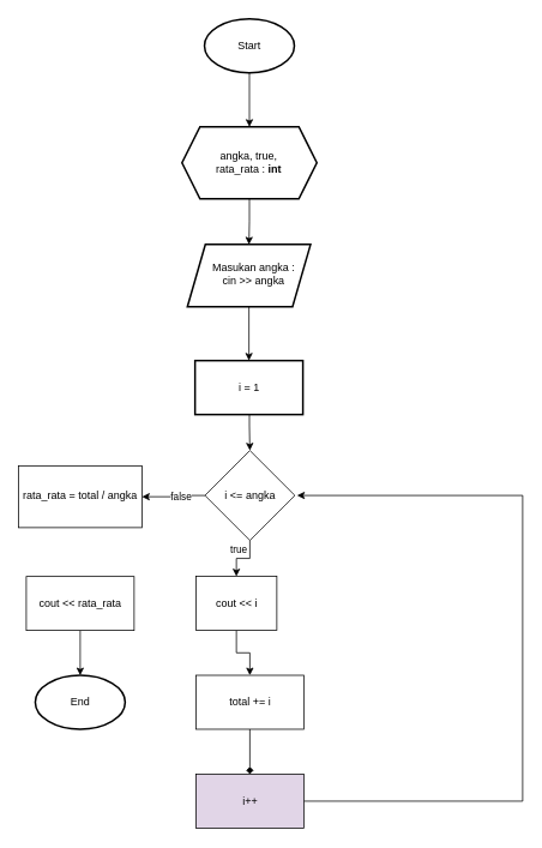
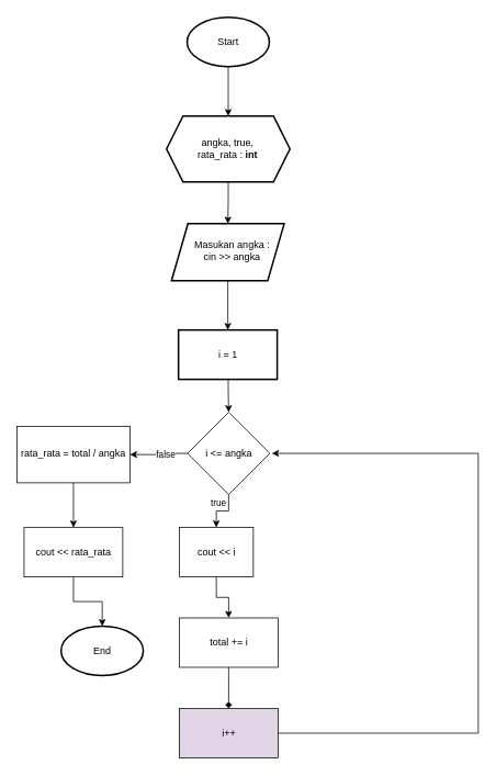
  <mxCell id="0" />
  <mxCell id="1" parent="0" />
  <mxCell id="2" value="" style="edgeStyle=orthogonalEdgeStyle;rounded=0;orthogonalLoop=1;jettySize=auto;html=1;" parent="1" source="12" target="17" edge="1"><mxGeometry relative="1" as="geometry" /></mxCell>
  <mxCell id="3" value="" style="edgeStyle=orthogonalEdgeStyle;rounded=0;orthogonalLoop=1;jettySize=auto;html=1;" parent="1" source="4" target="6" edge="1"><mxGeometry relative="1" as="geometry" /></mxCell>
  <mxCell id="4" value="Start" style="strokeWidth=2;html=1;shape=mxgraph.flowchart.start_1;whiteSpace=wrap;" parent="1" vertex="1"><mxGeometry x="227" y="20" width="100" height="60" as="geometry" /></mxCell>
  <mxCell id="5" value="" style="edgeStyle=orthogonalEdgeStyle;rounded=0;orthogonalLoop=1;jettySize=auto;html=1;" parent="1" source="6" target="9" edge="1"><mxGeometry relative="1" as="geometry" /></mxCell>
  <mxCell id="6" value="" style="shape=hexagon;perimeter=hexagonPerimeter2;whiteSpace=wrap;html=1;fixedSize=1;strokeWidth=2;" parent="1" vertex="1"><mxGeometry x="202" y="140" width="150" height="80" as="geometry" /></mxCell>
  <mxCell id="7" value="angka, true, rata_rata : &lt;b&gt;int&lt;/b&gt;" style="text;strokeColor=none;align=center;fillColor=none;html=1;verticalAlign=middle;whiteSpace=wrap;rounded=0;" parent="1" vertex="1"><mxGeometry x="220" y="170" width="112.5" height="20" as="geometry" /></mxCell>
  <mxCell id="8" value="" style="edgeStyle=orthogonalEdgeStyle;rounded=0;orthogonalLoop=1;jettySize=auto;html=1;" parent="1" source="9" target="11" edge="1"><mxGeometry relative="1" as="geometry" /></mxCell>
  <mxCell id="9" value="" style="shape=parallelogram;perimeter=parallelogramPerimeter;whiteSpace=wrap;html=1;fixedSize=1;strokeWidth=2;" parent="1" vertex="1"><mxGeometry x="208" y="270.88" width="137" height="69.12" as="geometry" /></mxCell>
  <mxCell id="10" value="Masukan angka :&lt;div&gt;cin &amp;gt;&amp;gt; angka&lt;/div&gt;" style="text;strokeColor=none;align=center;fillColor=none;html=1;verticalAlign=middle;whiteSpace=wrap;rounded=0;" parent="1" vertex="1"><mxGeometry x="227" y="288.88" width="110" height="30" as="geometry" /></mxCell>
  <mxCell id="11" value="" style="whiteSpace=wrap;html=1;strokeWidth=2;" parent="1" vertex="1"><mxGeometry x="216.5" y="400" width="120" height="60" as="geometry" /></mxCell>
  <mxCell id="12" value="i = 1" style="text;strokeColor=none;align=center;fillColor=none;html=1;verticalAlign=middle;whiteSpace=wrap;rounded=0;" parent="1" vertex="1"><mxGeometry x="247" y="415" width="60" height="30" as="geometry" /></mxCell>
  <mxCell id="13" value="" style="edgeStyle=orthogonalEdgeStyle;rounded=0;orthogonalLoop=1;jettySize=auto;html=1;" parent="1" source="17" target="19" edge="1"><mxGeometry relative="1" as="geometry" /></mxCell>
  <mxCell id="14" value="true" style="edgeLabel;html=1;align=center;verticalAlign=middle;resizable=0;points=[];" parent="13" vertex="1" connectable="0"><mxGeometry x="0.21" y="1" relative="1" as="geometry"><mxPoint y="-12" as="offset" /></mxGeometry></mxCell>
  <mxCell id="15" value="" style="edgeStyle=orthogonalEdgeStyle;rounded=0;orthogonalLoop=1;jettySize=auto;html=1;" parent="1" source="17" target="23" edge="1"><mxGeometry relative="1" as="geometry" /></mxCell>
  <mxCell id="16" value="false" style="edgeLabel;html=1;align=center;verticalAlign=middle;resizable=0;points=[];" parent="15" vertex="1" connectable="0"><mxGeometry x="0.151" relative="1" as="geometry"><mxPoint x="13" as="offset" /></mxGeometry></mxCell>
  <mxCell id="17" value="i &amp;lt;= angka" style="rhombus;whiteSpace=wrap;html=1;" parent="1" vertex="1"><mxGeometry x="227.5" y="500" width="100" height="100" as="geometry" /></mxCell>
  <mxCell id="18" value="" style="edgeStyle=orthogonalEdgeStyle;rounded=0;orthogonalLoop=1;jettySize=auto;html=1;" parent="1" source="19" target="25" edge="1"><mxGeometry relative="1" as="geometry" /></mxCell>
  <mxCell id="19" value="cout &amp;lt;&amp;lt; i" style="whiteSpace=wrap;html=1;" parent="1" vertex="1"><mxGeometry x="217.5" y="640" width="90" height="60" as="geometry" /></mxCell>
  <mxCell id="20" style="edgeStyle=orthogonalEdgeStyle;rounded=0;orthogonalLoop=1;jettySize=auto;html=1;" parent="1" source="21" edge="1"><mxGeometry relative="1" as="geometry"><mxPoint x="330" y="550" as="targetPoint" /><Array as="points"><mxPoint x="581" y="890" /><mxPoint x="581" y="550" /></Array></mxGeometry></mxCell>
  <mxCell id="21" value="i++" style="whiteSpace=wrap;html=1;fillColor=#e1d5e7;" parent="1" vertex="1"><mxGeometry x="217.5" y="860" width="120" height="60" as="geometry" /></mxCell>
+ <mxCell id="22" value="" style="edgeStyle=orthogonalEdgeStyle;rounded=0;orthogonalLoop=1;jettySize=auto;html=1;" parent="1" source="23" target="27" edge="1"><mxGeometry relative="1" as="geometry" /></mxCell>
  <mxCell id="23" value="rata_rata = total / angka" style="whiteSpace=wrap;html=1;" parent="1" vertex="1"><mxGeometry x="20" y="517" width="137.5" height="68.75" as="geometry" /></mxCell>
  <mxCell id="24" value="" style="edgeStyle=orthogonalEdgeStyle;rounded=0;orthogonalLoop=1;jettySize=auto;html=1;endArrow=diamond;" parent="1" source="25" target="21" edge="1"><mxGeometry relative="1" as="geometry" /></mxCell>
  <mxCell id="25" value="total += i" style="whiteSpace=wrap;html=1;" parent="1" vertex="1"><mxGeometry x="217.5" y="750" width="120" height="60" as="geometry" /></mxCell>
  <mxCell id="26" value="" style="edgeStyle=orthogonalEdgeStyle;rounded=0;orthogonalLoop=1;jettySize=auto;html=1;" parent="1" source="27" target="28" edge="1"><mxGeometry relative="1" as="geometry" /></mxCell>
  <mxCell id="27" value="cout &amp;lt;&amp;lt; rata_rata" style="whiteSpace=wrap;html=1;" parent="1" vertex="1"><mxGeometry x="28.75" y="640.125" width="120" height="60" as="geometry" /></mxCell>
- <mxCell id="28" value="End" style="strokeWidth=2;html=1;shape=mxgraph.flowchart.start_1;whiteSpace=wrap;" parent="1" vertex="1"><mxGeometry x="38.75" y="750" width="100" height="60" as="geometry" /></mxCell>
+ <mxCell id="28" value="End" style="strokeWidth=2;html=1;shape=mxgraph.flowchart.start_1;whiteSpace=wrap;" parent="1" vertex="1"><mxGeometry x="73.75" y="760" width="100" height="60" as="geometry" /></mxCell>
